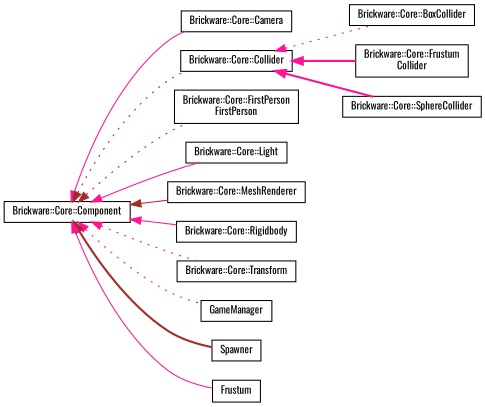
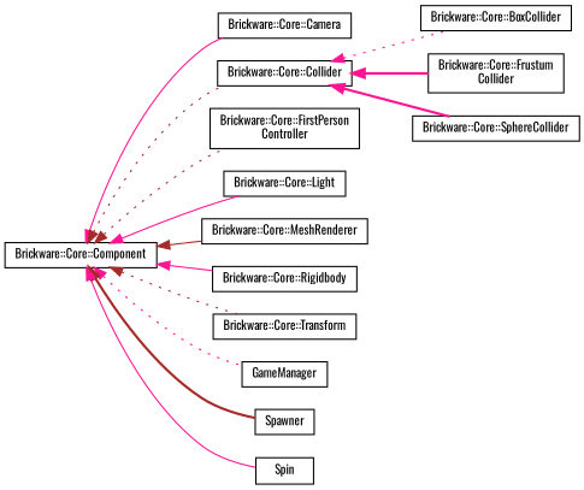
  digraph {
    fontname=Oswald
    rankdir=LR
    node [color=black fillcolor=white fontname=Oswald fontsize=10 shape=record style=filled]
    edge [color=deeppink dir=back fontname=Oswald fontsize=10 labelfontname=Helvetica labelfontsize=10 style=solid]
    n1 [height=0.2 label="Brickware::Core::Component" width=0.4]
    n2 [height=0.2 label="Brickware::Core::Camera" width=0.4]
    n3 [height=0.2 label="Brickware::Core::Collider" width=0.4]
-   n4 [height=0.2 label="Brickware::Core::FirstPerson\lFirstPerson" width=0.4]
+   n4 [height=0.2 label="Brickware::Core::FirstPerson\lController" width=0.4]
    n5 [height=0.2 label="Brickware::Core::Light" width=0.4]
    n6 [height=0.2 label="Brickware::Core::MeshRenderer" width=0.4]
    n7 [height=0.2 label="Brickware::Core::Rigidbody" width=0.4]
    n8 [height=0.2 label="Brickware::Core::Transform" width=0.4]
    n9 [height=0.2 label=GameManager width=0.4]
    n10 [height=0.2 label=Spawner width=0.4]
-   n11 [height=0.2 label=Frustum width=0.4]
+   n11 [height=0.2 label=Spin width=0.4]
    n12 [height=0.2 label="Brickware::Core::BoxCollider" width=0.4]
    n13 [height=0.2 label="Brickware::Core::Frustum\lCollider" width=0.4]
    n14 [height=0.2 label="Brickware::Core::SphereCollider" width=0.4]
    n1 -> n2
    n1 -> n3 [color=brown style=dotted]
    n1 -> n4 [color=brown style=dotted]
    n1 -> n5
    n1 -> n6 [color=brown]
    n1 -> n7
-   n1 -> n8 [style=dotted]
+   n1 -> n8 [color=brown style=dotted]
    n1 -> n9 [style=dotted]
    n1 -> n10 [color=brown style=bold]
    n1 -> n11
    n3 -> n12 [style=dotted]
    n3 -> n13 [style=bold]
    n3 -> n14 [style=bold]
  }
